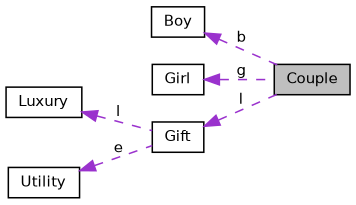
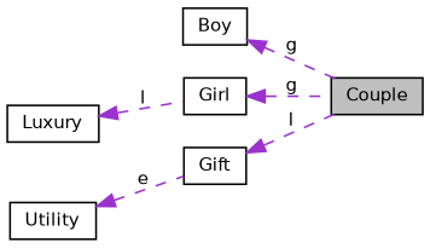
  digraph {
    fontname="DejaVu Sans"
    rankdir=LR
    node [color=black fillcolor=white fontname="DejaVu Sans" fontsize=10 shape=record style=filled]
    edge [color=darkorchid3 dir=back fontname="DejaVu Sans" fontsize=10 labelfontname=Helvetica labelfontsize=10 style=dashed]
    n1 [fillcolor=grey75 fontcolor=black height=0.2 label=Couple width=0.4]
    n2 [height=0.2 label=Boy width=0.4]
    n3 [height=0.2 label=Girl width=0.4]
    n4 [height=0.2 label=Gift width=0.4]
    n5 [height=0.2 label=Utility width=0.4]
    n6 [height=0.2 label=Luxury width=0.4]
-   n2 -> n1 [label=" b"]
+   n2 -> n1 [label=" g"]
    n3 -> n1 [label=" g"]
    n4 -> n1 [label=" l"]
    n5 -> n4 [label=" e"]
-   n6 -> n4 [label=" l"]
+   n6 -> n3 [label=" l"]
  }
